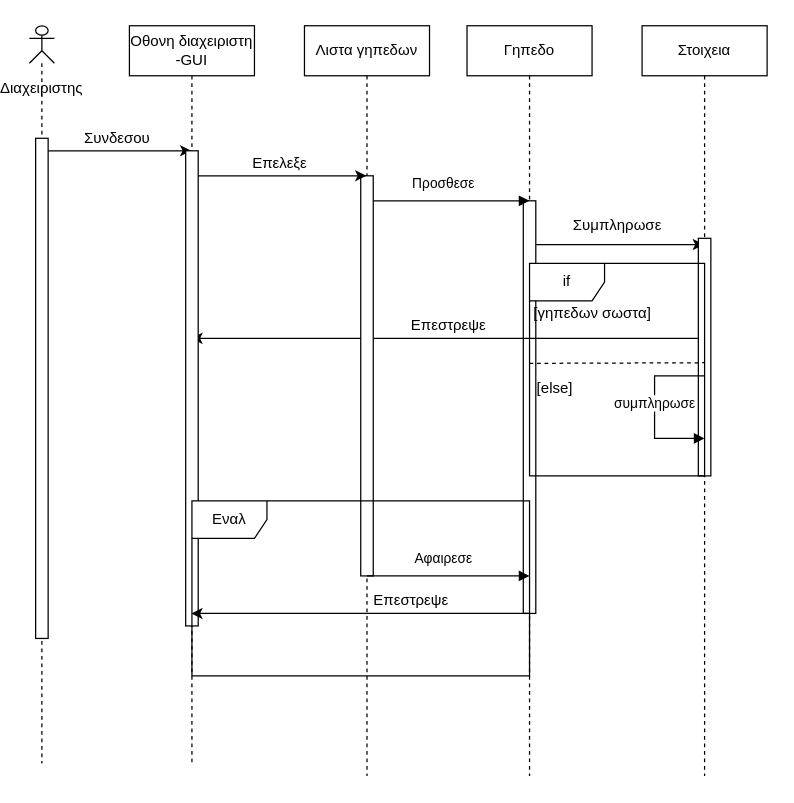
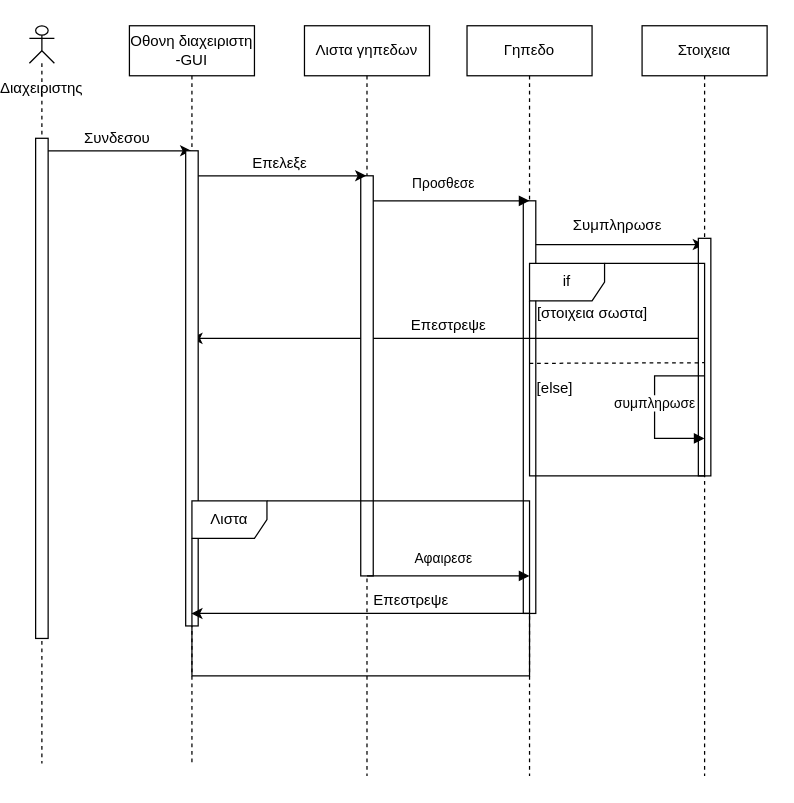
  <mxCell id="0" />
  <mxCell id="1" parent="0" />
  <mxCell id="2" style="edgeStyle=orthogonalEdgeStyle;rounded=0;orthogonalLoop=1;jettySize=auto;html=1;" edge="1" parent="1" source="3" target="15"><mxGeometry relative="1" as="geometry"><Array as="points"><mxPoint x="90" y="120" /><mxPoint x="90" y="120" /></Array></mxGeometry></mxCell>
  <mxCell id="3" value="&lt;div&gt;Διαχειριστης&lt;/div&gt;&lt;div&gt;&lt;br&gt;&lt;/div&gt;" style="shape=umlLifeline;participant=umlActor;perimeter=lifelinePerimeter;whiteSpace=wrap;html=1;container=1;collapsible=0;recursiveResize=0;verticalAlign=top;spacingTop=36;outlineConnect=0;size=30;" vertex="1" parent="1"><mxGeometry x="20" y="20" width="20" height="590" as="geometry" /></mxCell>
  <mxCell id="4" value="" style="html=1;points=[];perimeter=orthogonalPerimeter;" vertex="1" parent="3"><mxGeometry x="5" y="90" width="10" height="400" as="geometry" /></mxCell>
  <mxCell id="5" style="edgeStyle=orthogonalEdgeStyle;rounded=0;orthogonalLoop=1;jettySize=auto;html=1;" edge="1" parent="1" source="6" target="9"><mxGeometry relative="1" as="geometry"><Array as="points"><mxPoint x="500" y="195" /><mxPoint x="500" y="195" /></Array></mxGeometry></mxCell>
  <mxCell id="6" value="Γηπεδο" style="shape=umlLifeline;perimeter=lifelinePerimeter;whiteSpace=wrap;html=1;container=1;collapsible=0;recursiveResize=0;outlineConnect=0;" vertex="1" parent="1"><mxGeometry x="370" y="20" width="100" height="600" as="geometry" /></mxCell>
  <mxCell id="7" value="" style="html=1;points=[];perimeter=orthogonalPerimeter;" vertex="1" parent="6"><mxGeometry x="45" y="140" width="10" height="330" as="geometry" /></mxCell>
  <mxCell id="8" style="edgeStyle=orthogonalEdgeStyle;rounded=0;orthogonalLoop=1;jettySize=auto;html=1;" edge="1" parent="1" source="9" target="15"><mxGeometry relative="1" as="geometry"><mxPoint x="750" y="280" as="targetPoint" /><Array as="points"><mxPoint x="350" y="270" /><mxPoint x="350" y="270" /></Array></mxGeometry></mxCell>
  <mxCell id="9" value="Στοιχεια" style="shape=umlLifeline;perimeter=lifelinePerimeter;whiteSpace=wrap;html=1;container=1;collapsible=0;recursiveResize=0;outlineConnect=0;" vertex="1" parent="1"><mxGeometry x="510" y="20" width="100" height="600" as="geometry" /></mxCell>
  <mxCell id="10" value="" style="html=1;points=[];perimeter=orthogonalPerimeter;" vertex="1" parent="9"><mxGeometry x="45" y="170" width="10" height="190" as="geometry" /></mxCell>
  <mxCell id="11" value="Λιστα γηπεδων" style="shape=umlLifeline;perimeter=lifelinePerimeter;whiteSpace=wrap;html=1;container=1;collapsible=0;recursiveResize=0;outlineConnect=0;" vertex="1" parent="1"><mxGeometry x="240" y="20" width="100" height="600" as="geometry" /></mxCell>
  <mxCell id="12" value="Προσθεσε" style="html=1;verticalAlign=bottom;endArrow=block;rounded=0;" edge="1" parent="11"><mxGeometry x="-0.055" y="5" width="80" relative="1" as="geometry"><mxPoint x="50" y="140" as="sourcePoint" /><mxPoint x="180" y="140" as="targetPoint" /><Array as="points" /><mxPoint as="offset" /></mxGeometry></mxCell>
  <mxCell id="13" value="" style="html=1;points=[];perimeter=orthogonalPerimeter;" vertex="1" parent="11"><mxGeometry x="45" y="120" width="10" height="320" as="geometry" /></mxCell>
  <mxCell id="14" style="edgeStyle=orthogonalEdgeStyle;rounded=0;orthogonalLoop=1;jettySize=auto;html=1;" edge="1" parent="1" source="15" target="11"><mxGeometry relative="1" as="geometry"><Array as="points"><mxPoint x="230" y="140" /><mxPoint x="230" y="140" /></Array></mxGeometry></mxCell>
  <mxCell id="15" value="&lt;div&gt;Οθονη διαχειριστη &lt;br&gt;&lt;/div&gt;&lt;div&gt;-GUI&lt;br&gt;&lt;/div&gt;" style="shape=umlLifeline;perimeter=lifelinePerimeter;whiteSpace=wrap;html=1;container=1;collapsible=0;recursiveResize=0;outlineConnect=0;" vertex="1" parent="1"><mxGeometry x="100" y="20" width="100" height="590" as="geometry" /></mxCell>
  <mxCell id="16" value="" style="html=1;points=[];perimeter=orthogonalPerimeter;" vertex="1" parent="15"><mxGeometry x="45" y="100" width="10" height="380" as="geometry" /></mxCell>
  <mxCell id="17" value="Συνδεσου" style="text;html=1;align=center;verticalAlign=middle;resizable=0;points=[];autosize=1;strokeColor=none;fillColor=none;" vertex="1" parent="1"><mxGeometry x="55" y="100" width="70" height="20" as="geometry" /></mxCell>
- <mxCell id="18" value="Εναλ" style="shape=umlFrame;whiteSpace=wrap;html=1;" vertex="1" parent="1"><mxGeometry x="150" y="400" width="270" height="140" as="geometry" /></mxCell>
+ <mxCell id="18" value="Λιστα" style="shape=umlFrame;whiteSpace=wrap;html=1;" vertex="1" parent="1"><mxGeometry x="150" y="400" width="270" height="140" as="geometry" /></mxCell>
  <mxCell id="19" value="Επελεξε" style="text;html=1;align=center;verticalAlign=middle;resizable=0;points=[];autosize=1;strokeColor=none;fillColor=none;" vertex="1" parent="1"><mxGeometry x="190" y="120" width="60" height="20" as="geometry" /></mxCell>
  <mxCell id="20" value="Συμπληρωσε" style="text;html=1;align=center;verticalAlign=middle;resizable=0;points=[];autosize=1;strokeColor=none;fillColor=none;" vertex="1" parent="1"><mxGeometry x="450" y="170" width="80" height="20" as="geometry" /></mxCell>
  <mxCell id="21" value="if" style="shape=umlFrame;whiteSpace=wrap;html=1;" vertex="1" parent="1"><mxGeometry x="420" y="210" width="140" height="170" as="geometry" /></mxCell>
- <mxCell id="22" value="[γηπεδων σωστα]" style="text;html=1;align=center;verticalAlign=middle;resizable=0;points=[];autosize=1;strokeColor=none;fillColor=none;" vertex="1" parent="1"><mxGeometry x="420" y="240" width="100" height="20" as="geometry" /></mxCell>
+ <mxCell id="22" value="[στοιχεια σωστα]" style="text;html=1;align=center;verticalAlign=middle;resizable=0;points=[];autosize=1;strokeColor=none;fillColor=none;" vertex="1" parent="1"><mxGeometry x="420" y="240" width="100" height="20" as="geometry" /></mxCell>
  <mxCell id="23" value="" style="endArrow=none;dashed=1;html=1;rounded=0;" edge="1" parent="1"><mxGeometry width="50" height="50" relative="1" as="geometry"><mxPoint x="420" y="290" as="sourcePoint" /><mxPoint x="560" y="289.5" as="targetPoint" /></mxGeometry></mxCell>
  <mxCell id="24" value="[else]" style="text;html=1;align=center;verticalAlign=middle;resizable=0;points=[];autosize=1;strokeColor=none;fillColor=none;" vertex="1" parent="1"><mxGeometry x="420" y="300" width="40" height="20" as="geometry" /></mxCell>
  <mxCell id="25" value="συμπληρωσε" style="html=1;verticalAlign=bottom;endArrow=block;rounded=0;" edge="1" parent="1"><mxGeometry x="0.091" width="80" relative="1" as="geometry"><mxPoint x="560" y="300" as="sourcePoint" /><mxPoint x="560" y="350" as="targetPoint" /><Array as="points"><mxPoint x="520" y="300" /><mxPoint x="520" y="350" /></Array><mxPoint as="offset" /></mxGeometry></mxCell>
  <mxCell id="26" value="Αφαιρεσε" style="html=1;verticalAlign=bottom;endArrow=block;rounded=0;" edge="1" parent="1"><mxGeometry x="-0.055" y="5" width="80" relative="1" as="geometry"><mxPoint x="290" y="460" as="sourcePoint" /><mxPoint x="420" y="460" as="targetPoint" /><Array as="points" /><mxPoint as="offset" /></mxGeometry></mxCell>
  <mxCell id="27" style="edgeStyle=orthogonalEdgeStyle;rounded=0;orthogonalLoop=1;jettySize=auto;html=1;" edge="1" parent="1" target="15"><mxGeometry relative="1" as="geometry"><mxPoint x="10" y="490" as="targetPoint" /><mxPoint x="420" y="490" as="sourcePoint" /><Array as="points"><mxPoint x="200" y="490" /><mxPoint x="200" y="490" /></Array></mxGeometry></mxCell>
  <mxCell id="28" value="Επεστρεψε" style="text;html=1;align=center;verticalAlign=middle;resizable=0;points=[];autosize=1;strokeColor=none;fillColor=none;" vertex="1" parent="1"><mxGeometry x="320" y="250" width="70" height="20" as="geometry" /></mxCell>
  <mxCell id="29" value="Επεστρεψε" style="text;html=1;align=center;verticalAlign=middle;resizable=0;points=[];autosize=1;strokeColor=none;fillColor=none;" vertex="1" parent="1"><mxGeometry x="290" y="470" width="70" height="20" as="geometry" /></mxCell>
